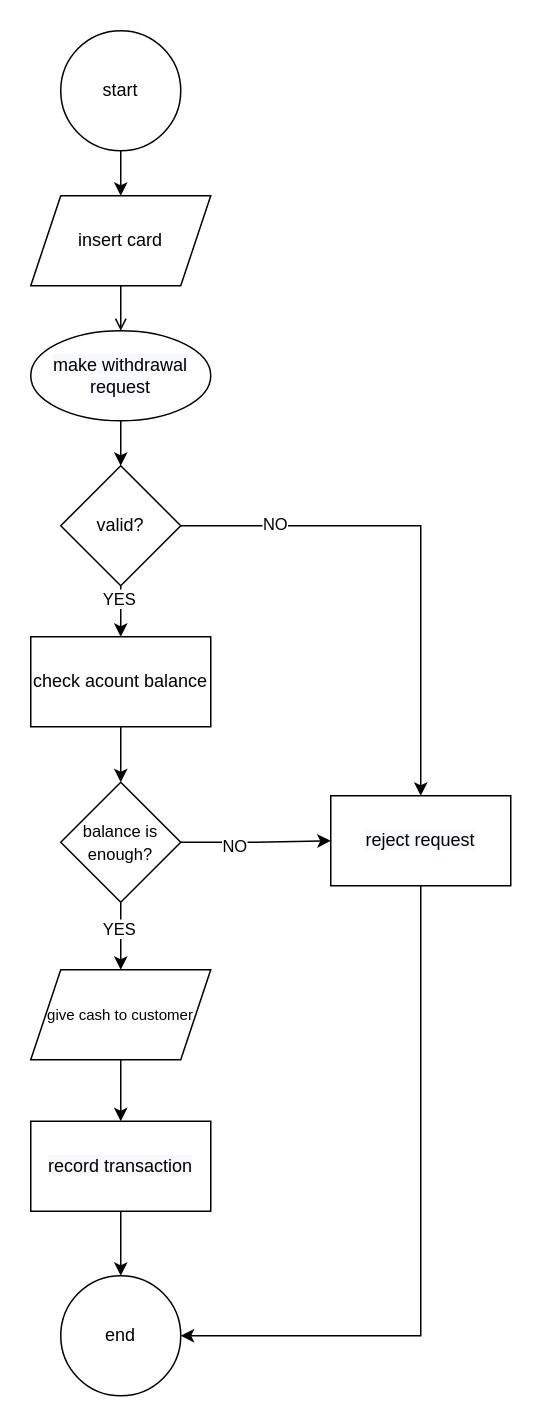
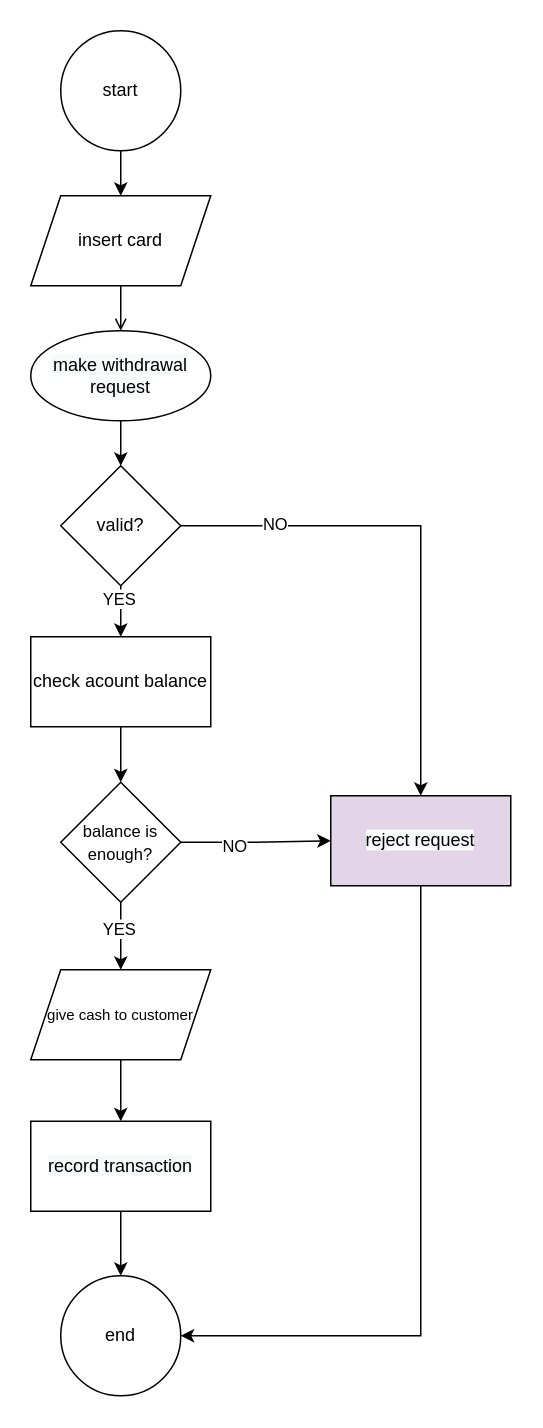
  <mxCell id="0" />
  <mxCell id="1" parent="0" />
  <mxCell id="2" value="" style="edgeStyle=orthogonalEdgeStyle;rounded=0;orthogonalLoop=1;jettySize=auto;html=1;" edge="1" parent="1" source="3" target="7"><mxGeometry relative="1" as="geometry" /></mxCell>
  <mxCell id="3" value="start" style="ellipse;whiteSpace=wrap;html=1;aspect=fixed;" vertex="1" parent="1"><mxGeometry x="40" y="20" width="80" height="80" as="geometry" /></mxCell>
  <mxCell id="4" value="" style="edgeStyle=orthogonalEdgeStyle;rounded=0;orthogonalLoop=1;jettySize=auto;html=1;" edge="1" parent="1" source="5" target="12"><mxGeometry relative="1" as="geometry" /></mxCell>
  <mxCell id="5" value="&lt;br&gt;&lt;span style=&quot;color: rgb(0, 0, 0); font-family: Helvetica, &amp;quot;VP Default&amp;quot;; font-size: 12px; font-style: normal; font-variant-ligatures: normal; font-variant-caps: normal; font-weight: 400; letter-spacing: normal; orphans: 2; text-align: center; text-indent: 0px; text-transform: none; widows: 2; word-spacing: 0px; -webkit-text-stroke-width: 0px; white-space: normal; background-color: rgb(248, 249, 250); text-decoration-thickness: initial; text-decoration-style: initial; text-decoration-color: initial; display: inline !important; float: none;&quot;&gt;make withdrawal request&lt;/span&gt;&lt;div&gt;&lt;br&gt;&lt;/div&gt;" style="ellipse;whiteSpace=wrap;html=1;" vertex="1" parent="1"><mxGeometry x="20" y="220" width="120" height="60" as="geometry" /></mxCell>
  <mxCell id="6" value="" style="edgeStyle=orthogonalEdgeStyle;rounded=0;orthogonalLoop=1;jettySize=auto;html=1;endArrow=open;" edge="1" parent="1" source="7" target="5"><mxGeometry relative="1" as="geometry" /></mxCell>
  <mxCell id="7" value="insert card" style="shape=parallelogram;perimeter=parallelogramPerimeter;whiteSpace=wrap;html=1;fixedSize=1;" vertex="1" parent="1"><mxGeometry x="20" y="130" width="120" height="60" as="geometry" /></mxCell>
  <mxCell id="8" style="edgeStyle=orthogonalEdgeStyle;rounded=0;orthogonalLoop=1;jettySize=auto;html=1;entryX=0.5;entryY=0;entryDx=0;entryDy=0;" edge="1" parent="1" source="12" target="25"><mxGeometry relative="1" as="geometry" /></mxCell>
  <mxCell id="9" value="NO" style="edgeLabel;html=1;align=center;verticalAlign=middle;resizable=0;points=[];" vertex="1" connectable="0" parent="8"><mxGeometry x="-0.635" y="2" relative="1" as="geometry"><mxPoint as="offset" /></mxGeometry></mxCell>
  <mxCell id="10" value="" style="edgeStyle=orthogonalEdgeStyle;rounded=0;orthogonalLoop=1;jettySize=auto;html=1;" edge="1" parent="1" source="12" target="14"><mxGeometry relative="1" as="geometry" /></mxCell>
  <mxCell id="11" value="YES" style="edgeLabel;html=1;align=center;verticalAlign=middle;resizable=0;points=[];" vertex="1" connectable="0" parent="10"><mxGeometry x="-0.64" y="-2" relative="1" as="geometry"><mxPoint as="offset" /></mxGeometry></mxCell>
  <mxCell id="12" value="valid?" style="rhombus;whiteSpace=wrap;html=1;" vertex="1" parent="1"><mxGeometry x="40" y="310" width="80" height="80" as="geometry" /></mxCell>
  <mxCell id="13" value="" style="edgeStyle=orthogonalEdgeStyle;rounded=0;orthogonalLoop=1;jettySize=auto;html=1;" edge="1" parent="1" source="14" target="19"><mxGeometry relative="1" as="geometry" /></mxCell>
  <mxCell id="14" value="check acount balance" style="rounded=0;whiteSpace=wrap;html=1;" vertex="1" parent="1"><mxGeometry x="20" y="424" width="120" height="60" as="geometry" /></mxCell>
  <mxCell id="15" style="edgeStyle=orthogonalEdgeStyle;rounded=0;orthogonalLoop=1;jettySize=auto;html=1;" edge="1" parent="1" source="19"><mxGeometry relative="1" as="geometry"><mxPoint x="220" y="560" as="targetPoint" /></mxGeometry></mxCell>
  <mxCell id="16" value="NO" style="edgeLabel;html=1;align=center;verticalAlign=middle;resizable=0;points=[];" vertex="1" connectable="0" parent="15"><mxGeometry x="-0.303" y="-2" relative="1" as="geometry"><mxPoint as="offset" /></mxGeometry></mxCell>
  <mxCell id="17" value="" style="edgeStyle=orthogonalEdgeStyle;rounded=0;orthogonalLoop=1;jettySize=auto;html=1;" edge="1" parent="1" source="19" target="21"><mxGeometry relative="1" as="geometry"><Array as="points"><mxPoint x="80" y="620" /><mxPoint x="80" y="620" /></Array></mxGeometry></mxCell>
  <mxCell id="18" value="YES" style="edgeLabel;html=1;align=center;verticalAlign=middle;resizable=0;points=[];" vertex="1" connectable="0" parent="17"><mxGeometry x="-0.25" y="-2" relative="1" as="geometry"><mxPoint as="offset" /></mxGeometry></mxCell>
  <mxCell id="19" value="&lt;font style=&quot;font-size: 11px;&quot;&gt;balance is enough?&lt;/font&gt;" style="rhombus;whiteSpace=wrap;html=1;" vertex="1" parent="1"><mxGeometry x="40" y="521" width="80" height="80" as="geometry" /></mxCell>
  <mxCell id="20" value="" style="edgeStyle=orthogonalEdgeStyle;rounded=0;orthogonalLoop=1;jettySize=auto;html=1;" edge="1" parent="1" source="21" target="23"><mxGeometry relative="1" as="geometry" /></mxCell>
  <mxCell id="21" value="&lt;font style=&quot;font-size: 10px;&quot;&gt;give cash to customer&lt;/font&gt;" style="shape=parallelogram;perimeter=parallelogramPerimeter;whiteSpace=wrap;html=1;fixedSize=1;" vertex="1" parent="1"><mxGeometry x="20" y="646" width="120" height="60" as="geometry" /></mxCell>
  <mxCell id="22" value="" style="edgeStyle=orthogonalEdgeStyle;rounded=0;orthogonalLoop=1;jettySize=auto;html=1;" edge="1" parent="1" source="23" target="26"><mxGeometry relative="1" as="geometry" /></mxCell>
  <mxCell id="23" value="&lt;span style=&quot;font-family: Helvetica, &amp;quot;VP Default&amp;quot;; background-color: rgb(248, 249, 250);&quot;&gt;record transaction&lt;/span&gt;" style="rounded=0;whiteSpace=wrap;html=1;" vertex="1" parent="1"><mxGeometry x="20" y="747" width="120" height="60" as="geometry" /></mxCell>
  <mxCell id="24" style="edgeStyle=orthogonalEdgeStyle;rounded=0;orthogonalLoop=1;jettySize=auto;html=1;entryX=1;entryY=0.5;entryDx=0;entryDy=0;" edge="1" parent="1" source="25" target="26"><mxGeometry relative="1" as="geometry"><mxPoint x="250" y="890" as="targetPoint" /><Array as="points"><mxPoint x="280" y="890" /></Array></mxGeometry></mxCell>
- <mxCell id="25" value="&lt;br&gt;&lt;span style=&quot;color: rgb(0, 0, 0); font-family: Helvetica, &amp;quot;VP Default&amp;quot;; font-size: 12px; font-style: normal; font-variant-ligatures: normal; font-variant-caps: normal; font-weight: 400; letter-spacing: normal; orphans: 2; text-align: center; text-indent: 0px; text-transform: none; widows: 2; word-spacing: 0px; -webkit-text-stroke-width: 0px; white-space: normal; background-color: rgb(248, 249, 250); text-decoration-thickness: initial; text-decoration-style: initial; text-decoration-color: initial; display: inline !important; float: none;&quot;&gt;reject request&lt;/span&gt;&lt;div&gt;&lt;br/&gt;&lt;/div&gt;" style="rounded=0;whiteSpace=wrap;html=1;" vertex="1" parent="1"><mxGeometry x="220" y="530" width="120" height="60" as="geometry" /></mxCell>
+ <mxCell id="25" value="&lt;br&gt;&lt;span style=&quot;color: rgb(0, 0, 0); font-family: Helvetica, &amp;quot;VP Default&amp;quot;; font-size: 12px; font-style: normal; font-variant-ligatures: normal; font-variant-caps: normal; font-weight: 400; letter-spacing: normal; orphans: 2; text-align: center; text-indent: 0px; text-transform: none; widows: 2; word-spacing: 0px; -webkit-text-stroke-width: 0px; white-space: normal; background-color: rgb(248, 249, 250); text-decoration-thickness: initial; text-decoration-style: initial; text-decoration-color: initial; display: inline !important; float: none;&quot;&gt;reject request&lt;/span&gt;&lt;div&gt;&lt;br/&gt;&lt;/div&gt;" style="rounded=0;whiteSpace=wrap;html=1;fillColor=#e1d5e7;" vertex="1" parent="1"><mxGeometry x="220" y="530" width="120" height="60" as="geometry" /></mxCell>
  <mxCell id="26" value="end" style="ellipse;whiteSpace=wrap;html=1;aspect=fixed;" vertex="1" parent="1"><mxGeometry x="40" y="850" width="80" height="80" as="geometry" /></mxCell>
